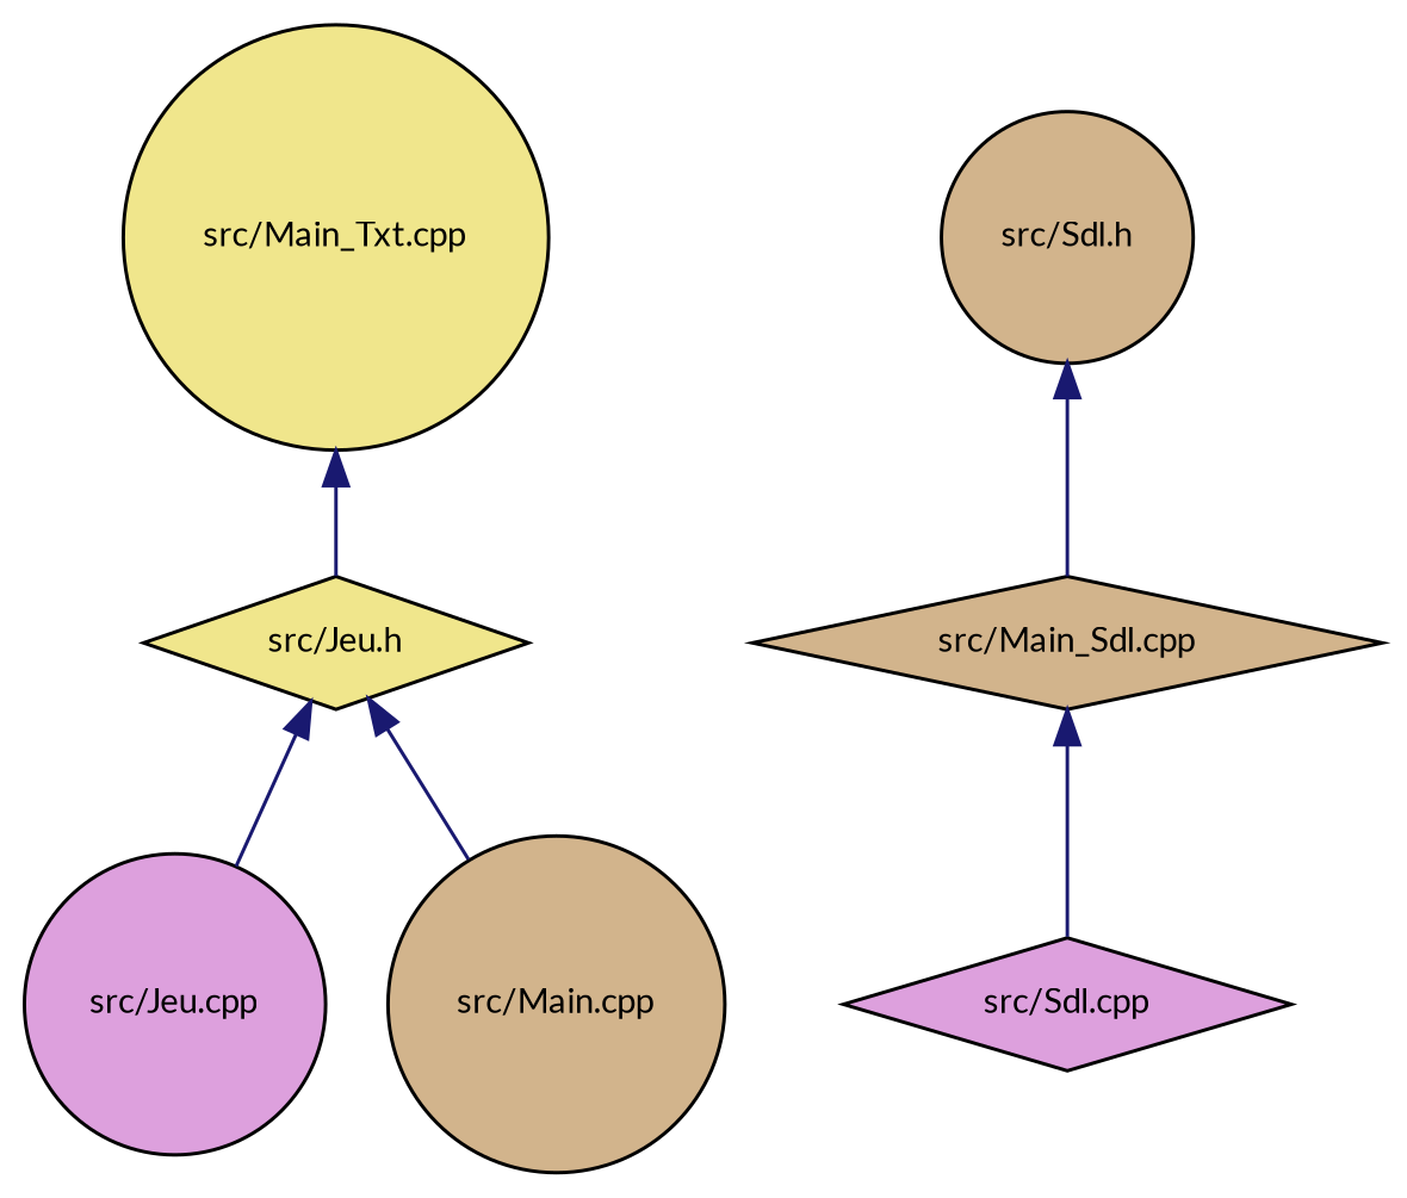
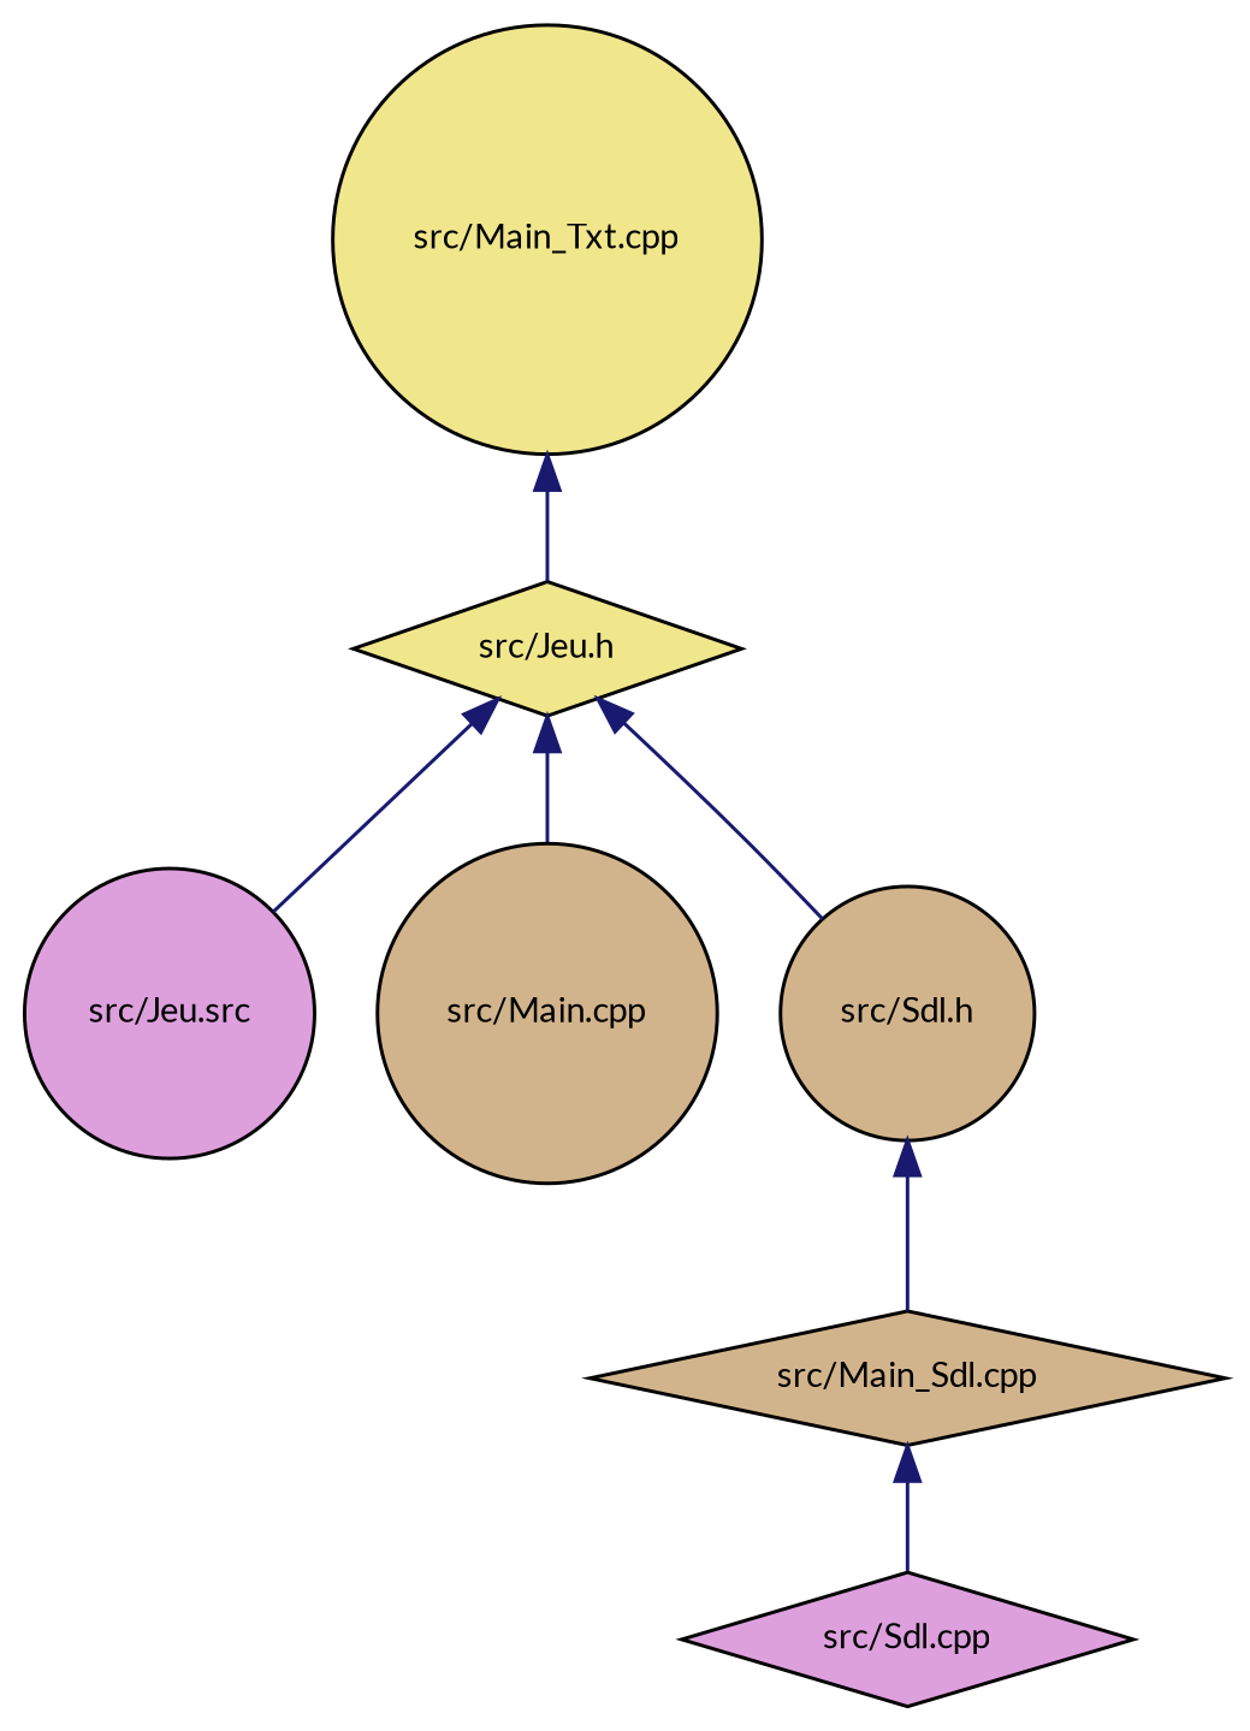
  digraph {
    fontname=Lato
    node [color=black fillcolor=tan fontname=Lato fontsize=10 shape=circle style=filled]
    edge [color=midnightblue dir=back fontname=Lato fontsize=10 labelfontname=Helvetica labelfontsize=10 style=solid]
    n1 [fillcolor=khaki fontcolor=black height=0.2 label="src/Jeu.h" shape=diamond width=0.4]
-   n2 [fillcolor=plum height=0.2 label="src/Jeu.cpp" width=0.4]
+   n2 [fillcolor=plum height=0.2 label="src/Jeu.src" width=0.4]
    n3 [height=0.2 label="src/Main.cpp" width=0.4]
    n4 [height=0.2 label="src/Sdl.h" width=0.4]
    n5 [fillcolor=khaki height=0.2 label="src/Main_Txt.cpp" width=0.4]
    n6 [height=0.2 label="src/Main_Sdl.cpp" shape=diamond width=0.4]
    n7 [fillcolor=plum height=0.2 label="src/Sdl.cpp" shape=diamond width=0.4]
    n1 -> n2
    n1 -> n3
+   n1 -> n4
    n4 -> n6
    n5 -> n1
    n6 -> n7
  }
